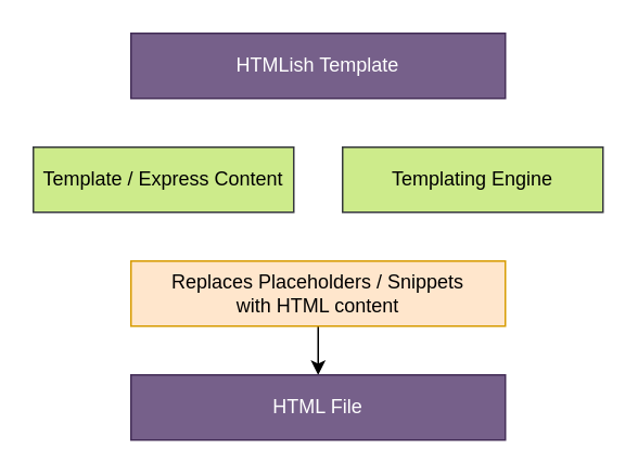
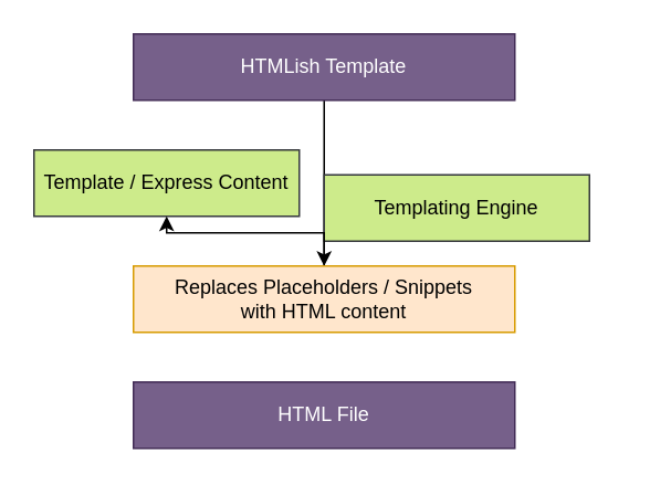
  <mxCell id="0" />
  <mxCell id="1" parent="0" />
+ <mxCell id="2" style="edgeStyle=orthogonalEdgeStyle;rounded=0;orthogonalLoop=1;jettySize=auto;html=1;" edge="1" parent="1" source="3" target="7"><mxGeometry relative="1" as="geometry" /></mxCell>
  <mxCell id="3" value="HTMLish Template" style="rounded=0;whiteSpace=wrap;html=1;fillColor=#76608a;fontColor=#ffffff;strokeColor=#432D57;" parent="1" vertex="1"><mxGeometry x="80" y="20" width="230" height="40" as="geometry" /></mxCell>
  <mxCell id="4" value="Template / Express Content" style="rounded=0;whiteSpace=wrap;html=1;fillColor=#cdeb8b;strokeColor=#36393d;" parent="1" vertex="1"><mxGeometry x="20" y="90" width="160" height="40" as="geometry" /></mxCell>
- <mxCell id="5" value="Templating Engine" style="rounded=0;whiteSpace=wrap;html=1;fillColor=#cdeb8b;strokeColor=#36393d;" parent="1" vertex="1"><mxGeometry x="210" y="90" width="160" height="40" as="geometry" /></mxCell>
- <mxCell id="6" style="edgeStyle=orthogonalEdgeStyle;rounded=0;orthogonalLoop=1;jettySize=auto;html=1;entryX=0.5;entryY=0;entryDx=0;entryDy=0;" edge="1" parent="1" source="7" target="8"><mxGeometry relative="1" as="geometry"><mxPoint x="195" y="250" as="targetPoint" /></mxGeometry></mxCell>
+ <mxCell id="5" value="Templating Engine" style="rounded=0;whiteSpace=wrap;html=1;fillColor=#cdeb8b;strokeColor=#36393d;" parent="1" vertex="1"><mxGeometry x="195" y="105" width="160" height="40" as="geometry" /></mxCell>
+ <mxCell id="6" style="edgeStyle=orthogonalEdgeStyle;rounded=0;orthogonalLoop=1;jettySize=auto;html=1;" edge="1" parent="1" source="7" target="4"><mxGeometry relative="1" as="geometry"><mxPoint x="195" y="250" as="targetPoint" /></mxGeometry></mxCell>
  <mxCell id="7" value="Replaces Placeholders / Snippets&lt;br&gt;with HTML content" style="rounded=0;whiteSpace=wrap;html=1;fillColor=#ffe6cc;strokeColor=#d79b00;" parent="1" vertex="1"><mxGeometry x="80" y="160" width="230" height="40" as="geometry" /></mxCell>
  <mxCell id="8" value="HTML File" style="rounded=0;whiteSpace=wrap;html=1;fillColor=#76608a;fontColor=#ffffff;strokeColor=#432D57;" vertex="1" parent="1"><mxGeometry x="80" y="230" width="230" height="40" as="geometry" /></mxCell>
